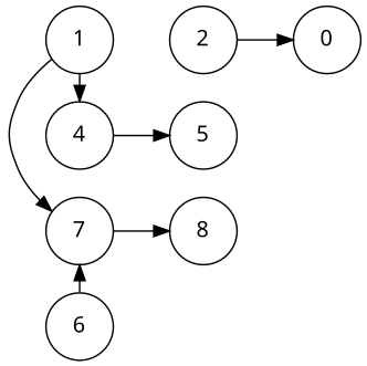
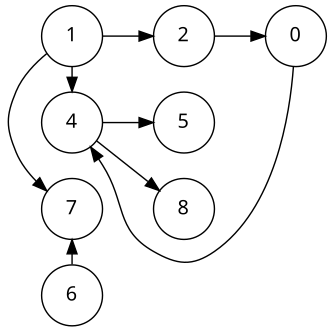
  digraph {
    fontname="Noto Sans"
    rankdir=LR
    node [fixedsize=true fontname="Noto Sans" shape=circle]
    edge [fontname="Noto Sans"]
    1 [height=.6]
    2 [height=.6]
    4 [height=.6]
    7 [height=.6]
    n5 [height=.6 label=0]
    5 [height=.6]
    8 [height=.6]
    6 [height=.6]
+   1 -> 2
    1 -> 4 [constraint=false]
    1 -> 7 [constraint=false]
    2 -> n5
    4 -> 5
-   7 -> 8
+   4 -> 8
+   n5 -> 4 [constraint=false]
    6 -> 7 [constraint=false]
  }
